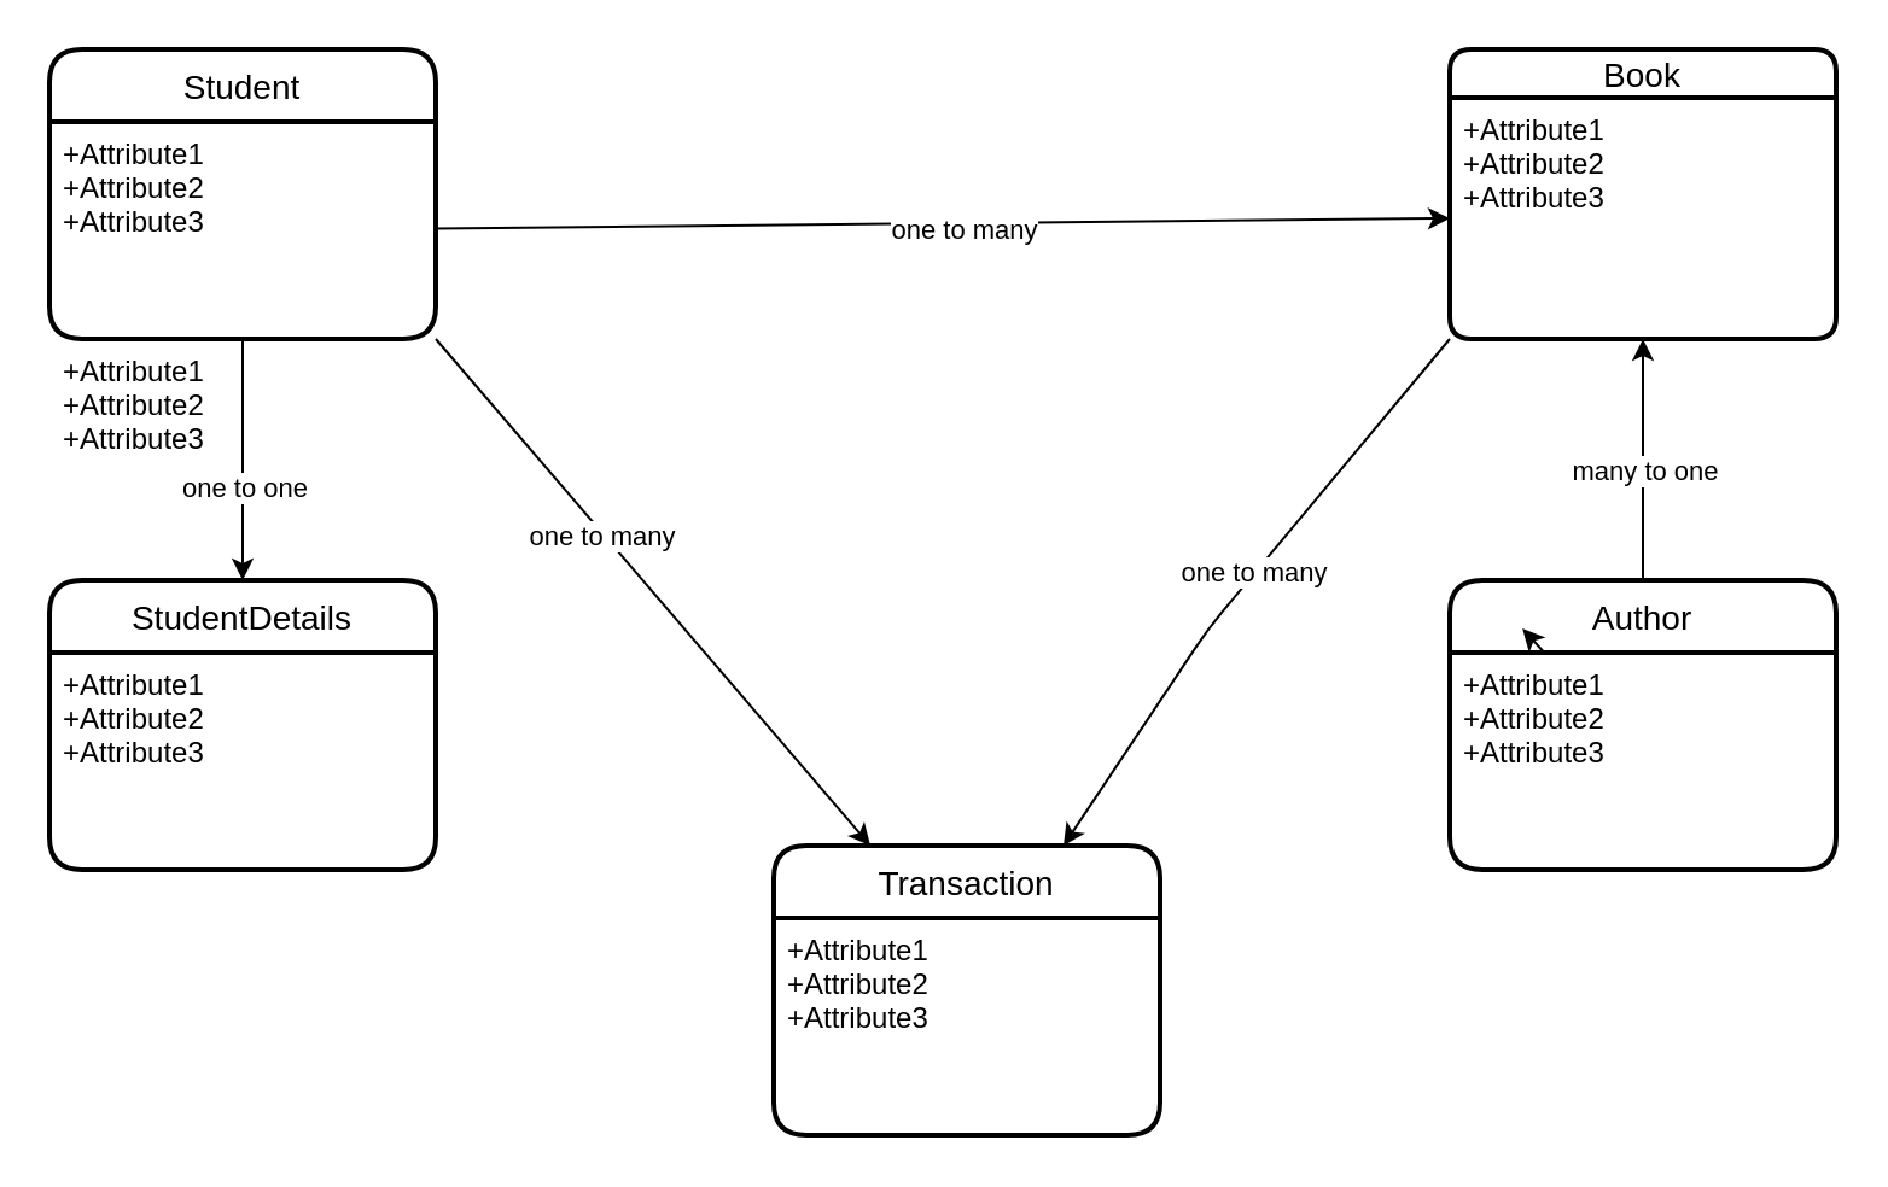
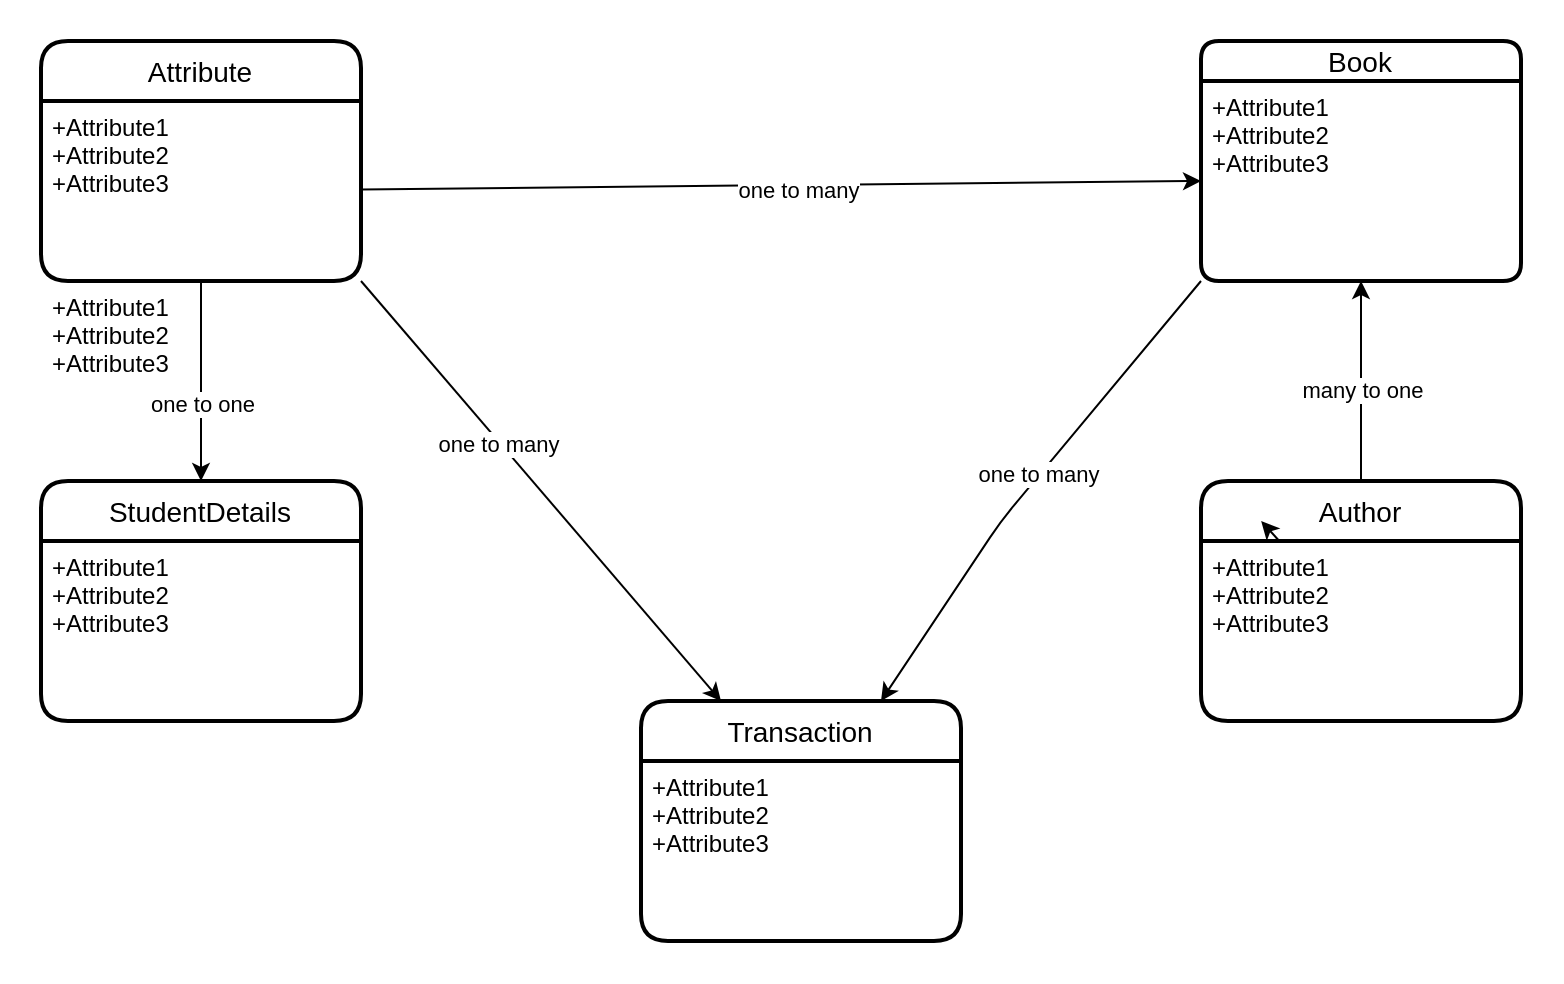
  <mxCell id="0" />
  <mxCell id="1" parent="0" />
- <mxCell id="2" value="Student" style="swimlane;childLayout=stackLayout;horizontal=1;startSize=30;horizontalStack=0;rounded=1;fontSize=14;fontStyle=0;strokeWidth=2;resizeParent=0;resizeLast=1;shadow=0;dashed=0;align=center;" vertex="1" parent="1"><mxGeometry x="20" y="20" width="160" height="120" as="geometry" /></mxCell>
+ <mxCell id="2" value="Attribute" style="swimlane;childLayout=stackLayout;horizontal=1;startSize=30;horizontalStack=0;rounded=1;fontSize=14;fontStyle=0;strokeWidth=2;resizeParent=0;resizeLast=1;shadow=0;dashed=0;align=center;" vertex="1" parent="1"><mxGeometry x="20" y="20" width="160" height="120" as="geometry" /></mxCell>
  <mxCell id="3" value="+Attribute1&#10;+Attribute2&#10;+Attribute3" style="align=left;strokeColor=none;fillColor=none;spacingLeft=4;fontSize=12;verticalAlign=top;resizable=0;rotatable=0;part=1;" vertex="1" parent="2"><mxGeometry y="30" width="160" height="90" as="geometry" /></mxCell>
  <mxCell id="4" value="+Attribute1&#10;+Attribute2&#10;+Attribute3" style="align=left;strokeColor=none;fillColor=none;spacingLeft=4;fontSize=12;verticalAlign=top;resizable=0;rotatable=0;part=1;" vertex="1" parent="2"><mxGeometry y="120" width="160" as="geometry" /></mxCell>
  <mxCell id="5" value="Book" style="swimlane;childLayout=stackLayout;horizontal=1;startSize=20;horizontalStack=0;rounded=1;fontSize=14;fontStyle=0;strokeWidth=2;resizeParent=0;resizeLast=1;shadow=0;dashed=0;align=center;" vertex="1" parent="1"><mxGeometry x="600" y="20" width="160" height="120" as="geometry" /></mxCell>
  <mxCell id="6" value="+Attribute1&#10;+Attribute2&#10;+Attribute3" style="align=left;strokeColor=none;fillColor=none;spacingLeft=4;fontSize=12;verticalAlign=top;resizable=0;rotatable=0;part=1;" vertex="1" parent="5"><mxGeometry y="20" width="160" height="100" as="geometry" /></mxCell>
  <mxCell id="7" value="Author" style="swimlane;childLayout=stackLayout;horizontal=1;startSize=30;horizontalStack=0;rounded=1;fontSize=14;fontStyle=0;strokeWidth=2;resizeParent=0;resizeLast=1;shadow=0;dashed=0;align=center;" vertex="1" parent="1"><mxGeometry x="600" y="240" width="160" height="120" as="geometry" /></mxCell>
  <mxCell id="8" style="edgeStyle=none;rounded=1;orthogonalLoop=1;jettySize=auto;html=1;entryX=0.188;entryY=0.167;entryDx=0;entryDy=0;entryPerimeter=0;targetPerimeterSpacing=0;strokeWidth=1;" edge="1" parent="7" source="9" target="7"><mxGeometry relative="1" as="geometry" /></mxCell>
  <mxCell id="9" value="+Attribute1&#10;+Attribute2&#10;+Attribute3" style="align=left;strokeColor=none;fillColor=none;spacingLeft=4;fontSize=12;verticalAlign=top;resizable=0;rotatable=0;part=1;" vertex="1" parent="7"><mxGeometry y="30" width="160" height="90" as="geometry" /></mxCell>
  <mxCell id="10" value="Transaction" style="swimlane;childLayout=stackLayout;horizontal=1;startSize=30;horizontalStack=0;rounded=1;fontSize=14;fontStyle=0;strokeWidth=2;resizeParent=0;resizeLast=1;shadow=0;dashed=0;align=center;" vertex="1" parent="1"><mxGeometry x="320" y="350" width="160" height="120" as="geometry" /></mxCell>
  <mxCell id="11" value="+Attribute1&#10;+Attribute2&#10;+Attribute3" style="align=left;strokeColor=none;fillColor=none;spacingLeft=4;fontSize=12;verticalAlign=top;resizable=0;rotatable=0;part=1;" vertex="1" parent="10"><mxGeometry y="30" width="160" height="90" as="geometry" /></mxCell>
  <mxCell id="12" value="StudentDetails" style="swimlane;childLayout=stackLayout;horizontal=1;startSize=30;horizontalStack=0;rounded=1;fontSize=14;fontStyle=0;strokeWidth=2;resizeParent=0;resizeLast=1;shadow=0;dashed=0;align=center;" vertex="1" parent="1"><mxGeometry x="20" y="240" width="160" height="120" as="geometry" /></mxCell>
  <mxCell id="13" value="+Attribute1&#10;+Attribute2&#10;+Attribute3" style="align=left;strokeColor=none;fillColor=none;spacingLeft=4;fontSize=12;verticalAlign=top;resizable=0;rotatable=0;part=1;" vertex="1" parent="12"><mxGeometry y="30" width="160" height="90" as="geometry" /></mxCell>
  <mxCell id="14" style="rounded=1;orthogonalLoop=1;jettySize=auto;html=1;entryX=0;entryY=0.5;entryDx=0;entryDy=0;targetPerimeterSpacing=0;strokeWidth=1;" edge="1" parent="1" source="3" target="6"><mxGeometry relative="1" as="geometry" /></mxCell>
  <mxCell id="15" value="one to many" style="edgeLabel;html=1;align=center;verticalAlign=middle;resizable=0;points=[];" vertex="1" connectable="0" parent="14"><mxGeometry x="0.045" y="-1" relative="1" as="geometry"><mxPoint y="1" as="offset" /></mxGeometry></mxCell>
  <mxCell id="16" style="edgeStyle=none;rounded=1;orthogonalLoop=1;jettySize=auto;html=1;entryX=0.5;entryY=1;entryDx=0;entryDy=0;strokeWidth=1;sourcePerimeterSpacing=0;exitX=0.5;exitY=0;exitDx=0;exitDy=0;" edge="1" parent="1" source="7" target="6"><mxGeometry relative="1" as="geometry"><mxPoint x="680" y="230" as="sourcePoint" /><Array as="points"><mxPoint x="680" y="160" /></Array></mxGeometry></mxCell>
  <mxCell id="17" value="many to one" style="edgeLabel;html=1;align=center;verticalAlign=middle;resizable=0;points=[];" vertex="1" connectable="0" parent="16"><mxGeometry x="-0.087" relative="1" as="geometry"><mxPoint as="offset" /></mxGeometry></mxCell>
  <mxCell id="18" style="edgeStyle=none;rounded=1;orthogonalLoop=1;jettySize=auto;html=1;exitX=0.5;exitY=1;exitDx=0;exitDy=0;targetPerimeterSpacing=0;strokeWidth=1;entryX=0.5;entryY=0;entryDx=0;entryDy=0;" edge="1" parent="1" source="3" target="12"><mxGeometry relative="1" as="geometry"><mxPoint x="100" y="190" as="targetPoint" /></mxGeometry></mxCell>
  <mxCell id="19" value="one to one" style="edgeLabel;html=1;align=center;verticalAlign=middle;resizable=0;points=[];" vertex="1" connectable="0" parent="18"><mxGeometry x="-0.223" relative="1" as="geometry"><mxPoint y="22" as="offset" /></mxGeometry></mxCell>
  <mxCell id="20" style="edgeStyle=none;rounded=1;orthogonalLoop=1;jettySize=auto;html=1;exitX=1;exitY=1;exitDx=0;exitDy=0;targetPerimeterSpacing=0;strokeWidth=1;entryX=0.25;entryY=0;entryDx=0;entryDy=0;" edge="1" parent="1" source="3" target="10"><mxGeometry relative="1" as="geometry"><mxPoint x="310" y="360" as="targetPoint" /></mxGeometry></mxCell>
  <mxCell id="21" value="one to many" style="edgeLabel;html=1;align=center;verticalAlign=middle;resizable=0;points=[];" vertex="1" connectable="0" parent="20"><mxGeometry x="-0.23" y="-2" relative="1" as="geometry"><mxPoint x="1" as="offset" /></mxGeometry></mxCell>
  <mxCell id="22" style="edgeStyle=none;rounded=1;orthogonalLoop=1;jettySize=auto;html=1;exitX=0;exitY=1;exitDx=0;exitDy=0;targetPerimeterSpacing=0;strokeWidth=1;" edge="1" parent="1" source="6" target="10"><mxGeometry relative="1" as="geometry"><Array as="points"><mxPoint x="500" y="260" /></Array></mxGeometry></mxCell>
  <mxCell id="23" value="one to many" style="edgeLabel;html=1;align=center;verticalAlign=middle;resizable=0;points=[];" vertex="1" connectable="0" parent="22"><mxGeometry x="-0.046" y="-1" relative="1" as="geometry"><mxPoint as="offset" /></mxGeometry></mxCell>
  <mxCell id="24" style="edgeStyle=none;rounded=1;orthogonalLoop=1;jettySize=auto;html=1;exitX=0.5;exitY=0;exitDx=0;exitDy=0;targetPerimeterSpacing=0;strokeWidth=1;" edge="1" parent="1" source="10" target="10"><mxGeometry relative="1" as="geometry" /></mxCell>
